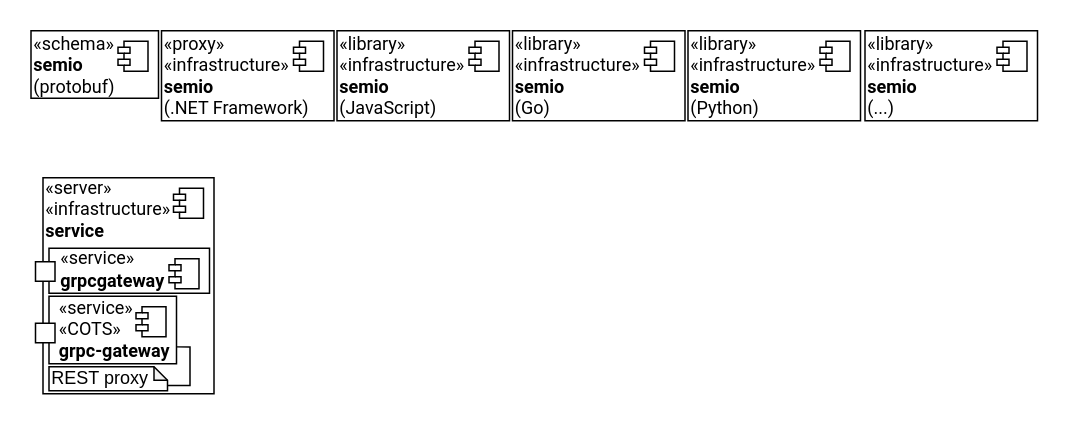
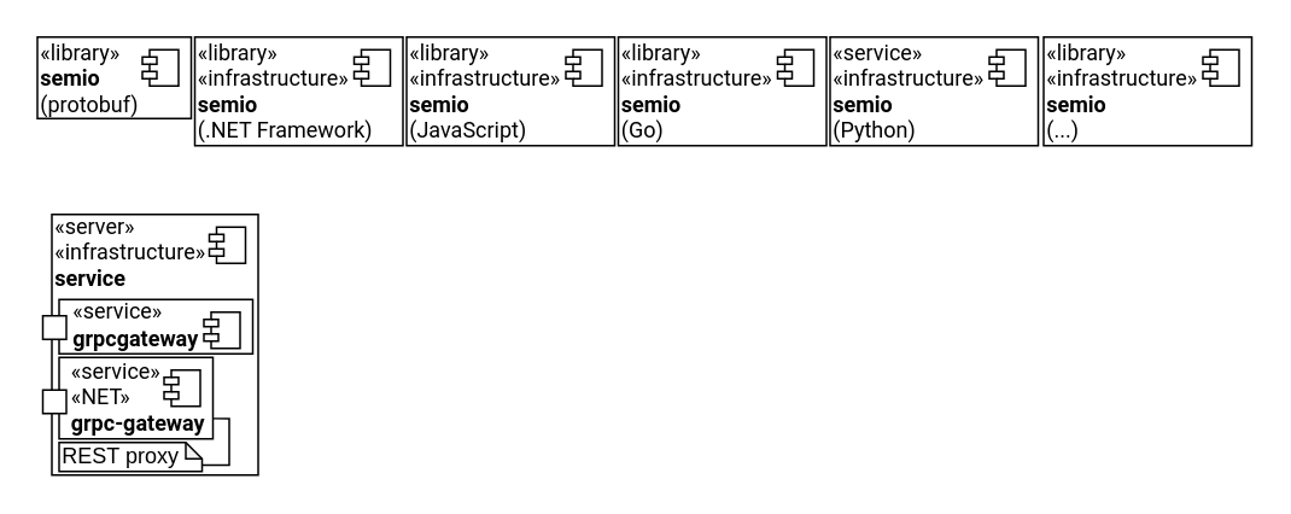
  <mxCell id="0" />
  <mxCell id="1" parent="0" />
- <mxCell id="2" value="«schema»&lt;br&gt;&lt;b&gt;semio&lt;/b&gt;&lt;br&gt;(protobuf)" style="html=1;dropTarget=0;whiteSpace=wrap;align=left;verticalAlign=middle;spacing=2;fontFamily=Roboto;fontSource=https%3A%2F%2Ffonts.googleapis.com%2Fcss%3Ffamily%3DRoboto;" vertex="1" parent="1"><mxGeometry x="20" y="20" width="85" height="45" as="geometry" /></mxCell>
+ <mxCell id="2" value="«library»&lt;br&gt;&lt;b&gt;semio&lt;/b&gt;&lt;br&gt;(protobuf)" style="html=1;dropTarget=0;whiteSpace=wrap;align=left;verticalAlign=middle;spacing=2;fontFamily=Roboto;fontSource=https%3A%2F%2Ffonts.googleapis.com%2Fcss%3Ffamily%3DRoboto;" vertex="1" parent="1"><mxGeometry x="20" y="20" width="85" height="45" as="geometry" /></mxCell>
  <mxCell id="3" value="" style="shape=module;jettyWidth=8;jettyHeight=4;" vertex="1" parent="2"><mxGeometry x="1" width="20" height="20" relative="1" as="geometry"><mxPoint x="-27" y="7" as="offset" /></mxGeometry></mxCell>
- <mxCell id="4" value="«proxy»&lt;br&gt;«infrastructure»&lt;br&gt;&lt;b&gt;semio&lt;/b&gt;&lt;br&gt;(.NET Framework)" style="html=1;dropTarget=0;whiteSpace=wrap;align=left;verticalAlign=middle;spacing=2;fontFamily=Roboto;fontSource=https%3A%2F%2Ffonts.googleapis.com%2Fcss%3Ffamily%3DRoboto;" vertex="1" parent="1"><mxGeometry x="107" y="20" width="115" height="60" as="geometry" /></mxCell>
+ <mxCell id="4" value="«library»&lt;br&gt;«infrastructure»&lt;br&gt;&lt;b&gt;semio&lt;/b&gt;&lt;br&gt;(.NET Framework)" style="html=1;dropTarget=0;whiteSpace=wrap;align=left;verticalAlign=middle;spacing=2;fontFamily=Roboto;fontSource=https%3A%2F%2Ffonts.googleapis.com%2Fcss%3Ffamily%3DRoboto;" vertex="1" parent="1"><mxGeometry x="107" y="20" width="115" height="60" as="geometry" /></mxCell>
  <mxCell id="5" value="" style="shape=module;jettyWidth=8;jettyHeight=4;" vertex="1" parent="4"><mxGeometry x="1" width="20" height="20" relative="1" as="geometry"><mxPoint x="-27" y="7" as="offset" /></mxGeometry></mxCell>
  <mxCell id="6" value="«library»&lt;br&gt;«infrastructure»&lt;br&gt;&lt;b&gt;semio&lt;/b&gt;&lt;br&gt;(JavaScript)" style="html=1;dropTarget=0;whiteSpace=wrap;align=left;verticalAlign=middle;spacing=2;fontFamily=Roboto;fontSource=https%3A%2F%2Ffonts.googleapis.com%2Fcss%3Ffamily%3DRoboto;" vertex="1" parent="1"><mxGeometry x="224" y="20" width="115" height="60" as="geometry" /></mxCell>
  <mxCell id="7" value="" style="shape=module;jettyWidth=8;jettyHeight=4;" vertex="1" parent="6"><mxGeometry x="1" width="20" height="20" relative="1" as="geometry"><mxPoint x="-27" y="7" as="offset" /></mxGeometry></mxCell>
  <mxCell id="8" value="«library»&lt;br&gt;«infrastructure»&lt;br&gt;&lt;b&gt;semio&lt;/b&gt;&lt;br&gt;(Go)" style="html=1;dropTarget=0;whiteSpace=wrap;align=left;verticalAlign=middle;spacing=2;fontFamily=Roboto;fontSource=https%3A%2F%2Ffonts.googleapis.com%2Fcss%3Ffamily%3DRoboto;" vertex="1" parent="1"><mxGeometry x="341" y="20" width="115" height="60" as="geometry" /></mxCell>
  <mxCell id="9" value="" style="shape=module;jettyWidth=8;jettyHeight=4;" vertex="1" parent="8"><mxGeometry x="1" width="20" height="20" relative="1" as="geometry"><mxPoint x="-27" y="7" as="offset" /></mxGeometry></mxCell>
- <mxCell id="10" value="«library»&lt;br&gt;«infrastructure»&lt;br&gt;&lt;b&gt;semio&lt;/b&gt;&lt;br&gt;(Python)" style="html=1;dropTarget=0;whiteSpace=wrap;align=left;verticalAlign=middle;spacing=2;fontFamily=Roboto;fontSource=https%3A%2F%2Ffonts.googleapis.com%2Fcss%3Ffamily%3DRoboto;" vertex="1" parent="1"><mxGeometry x="458" y="20" width="115" height="60" as="geometry" /></mxCell>
+ <mxCell id="10" value="«service»&lt;br&gt;«infrastructure»&lt;br&gt;&lt;b&gt;semio&lt;/b&gt;&lt;br&gt;(Python)" style="html=1;dropTarget=0;whiteSpace=wrap;align=left;verticalAlign=middle;spacing=2;fontFamily=Roboto;fontSource=https%3A%2F%2Ffonts.googleapis.com%2Fcss%3Ffamily%3DRoboto;" vertex="1" parent="1"><mxGeometry x="458" y="20" width="115" height="60" as="geometry" /></mxCell>
  <mxCell id="11" value="" style="shape=module;jettyWidth=8;jettyHeight=4;" vertex="1" parent="10"><mxGeometry x="1" width="20" height="20" relative="1" as="geometry"><mxPoint x="-27" y="7" as="offset" /></mxGeometry></mxCell>
  <mxCell id="12" value="«library»&lt;br&gt;«infrastructure»&lt;br&gt;&lt;b&gt;semio&lt;/b&gt;&lt;br&gt;(...)" style="html=1;dropTarget=0;whiteSpace=wrap;align=left;verticalAlign=middle;spacing=2;fontFamily=Roboto;fontSource=https%3A%2F%2Ffonts.googleapis.com%2Fcss%3Ffamily%3DRoboto;" vertex="1" parent="1"><mxGeometry x="576" y="20" width="115" height="60" as="geometry" /></mxCell>
  <mxCell id="13" value="" style="shape=module;jettyWidth=8;jettyHeight=4;" vertex="1" parent="12"><mxGeometry x="1" width="20" height="20" relative="1" as="geometry"><mxPoint x="-27" y="7" as="offset" /></mxGeometry></mxCell>
  <mxCell id="14" value="" style="group" vertex="1" connectable="0" parent="1"><mxGeometry x="23" y="118" width="119" height="144" as="geometry" /></mxCell>
  <mxCell id="15" value="«server»&lt;br&gt;«infrastructure»&lt;br&gt;&lt;b&gt;service&lt;/b&gt;" style="html=1;dropTarget=0;whiteSpace=wrap;align=left;verticalAlign=top;spacing=2;fontFamily=Roboto;fontSource=https%3A%2F%2Ffonts.googleapis.com%2Fcss%3Ffamily%3DRoboto;spacingTop=-7;" vertex="1" parent="14"><mxGeometry x="5" width="114" height="144" as="geometry" /></mxCell>
  <mxCell id="16" value="" style="shape=module;jettyWidth=8;jettyHeight=4;" vertex="1" parent="15"><mxGeometry x="1" width="20" height="20" relative="1" as="geometry"><mxPoint x="-27" y="7" as="offset" /></mxGeometry></mxCell>
  <mxCell id="17" value="«service»&lt;br&gt;&lt;b&gt;grpcgateway&lt;/b&gt;" style="html=1;dropTarget=0;whiteSpace=wrap;align=left;verticalAlign=middle;spacing=2;fontFamily=Roboto;fontSource=https%3A%2F%2Ffonts.googleapis.com%2Fcss%3Ffamily%3DRoboto;spacingTop=-2;spacingLeft=6;" vertex="1" parent="14"><mxGeometry x="9" y="47" width="107" height="30" as="geometry" /></mxCell>
  <mxCell id="18" value="" style="shape=module;jettyWidth=8;jettyHeight=4;" vertex="1" parent="17"><mxGeometry x="1" width="20" height="20" relative="1" as="geometry"><mxPoint x="-27" y="7" as="offset" /></mxGeometry></mxCell>
- <mxCell id="19" value="«service»&lt;br&gt;«COTS»&lt;br&gt;&lt;b&gt;grpc-gateway&lt;/b&gt;" style="html=1;dropTarget=0;whiteSpace=wrap;align=left;verticalAlign=middle;spacing=2;fontFamily=Roboto;fontSource=https%3A%2F%2Ffonts.googleapis.com%2Fcss%3Ffamily%3DRoboto;spacingTop=-2;spacingLeft=5;" vertex="1" parent="14"><mxGeometry x="9" y="79" width="85" height="45" as="geometry" /></mxCell>
+ <mxCell id="19" value="«service»&lt;br&gt;«NET»&lt;br&gt;&lt;b&gt;grpc-gateway&lt;/b&gt;" style="html=1;dropTarget=0;whiteSpace=wrap;align=left;verticalAlign=middle;spacing=2;fontFamily=Roboto;fontSource=https%3A%2F%2Ffonts.googleapis.com%2Fcss%3Ffamily%3DRoboto;spacingTop=-2;spacingLeft=5;" vertex="1" parent="14"><mxGeometry x="9" y="79" width="85" height="45" as="geometry" /></mxCell>
  <mxCell id="20" value="" style="shape=module;jettyWidth=8;jettyHeight=4;" vertex="1" parent="19"><mxGeometry x="1" width="20" height="20" relative="1" as="geometry"><mxPoint x="-27" y="7" as="offset" /></mxGeometry></mxCell>
  <mxCell id="21" style="edgeStyle=orthogonalEdgeStyle;rounded=0;orthogonalLoop=1;jettySize=auto;html=1;exitX=0;exitY=0;exitDx=79;exitDy=12.5;exitPerimeter=0;entryX=1;entryY=0.75;entryDx=0;entryDy=0;endArrow=none;endFill=0;dashed=0;dashPattern=1 1;" edge="1" parent="14" source="22" target="19"><mxGeometry relative="1" as="geometry"><Array as="points"><mxPoint x="103" y="139" /><mxPoint x="103" y="113" /></Array></mxGeometry></mxCell>
  <mxCell id="22" value="REST proxy" style="shape=note;whiteSpace=wrap;html=1;backgroundOutline=1;darkOpacity=0.05;size=9;align=left;" vertex="1" parent="14"><mxGeometry x="9" y="126" width="79" height="16" as="geometry" /></mxCell>
  <mxCell id="23" value="" style="rounded=0;whiteSpace=wrap;html=1;" vertex="1" parent="14"><mxGeometry y="56" width="13" height="13" as="geometry" /></mxCell>
  <mxCell id="24" value="" style="rounded=0;whiteSpace=wrap;html=1;" vertex="1" parent="14"><mxGeometry y="97" width="13" height="13" as="geometry" /></mxCell>
